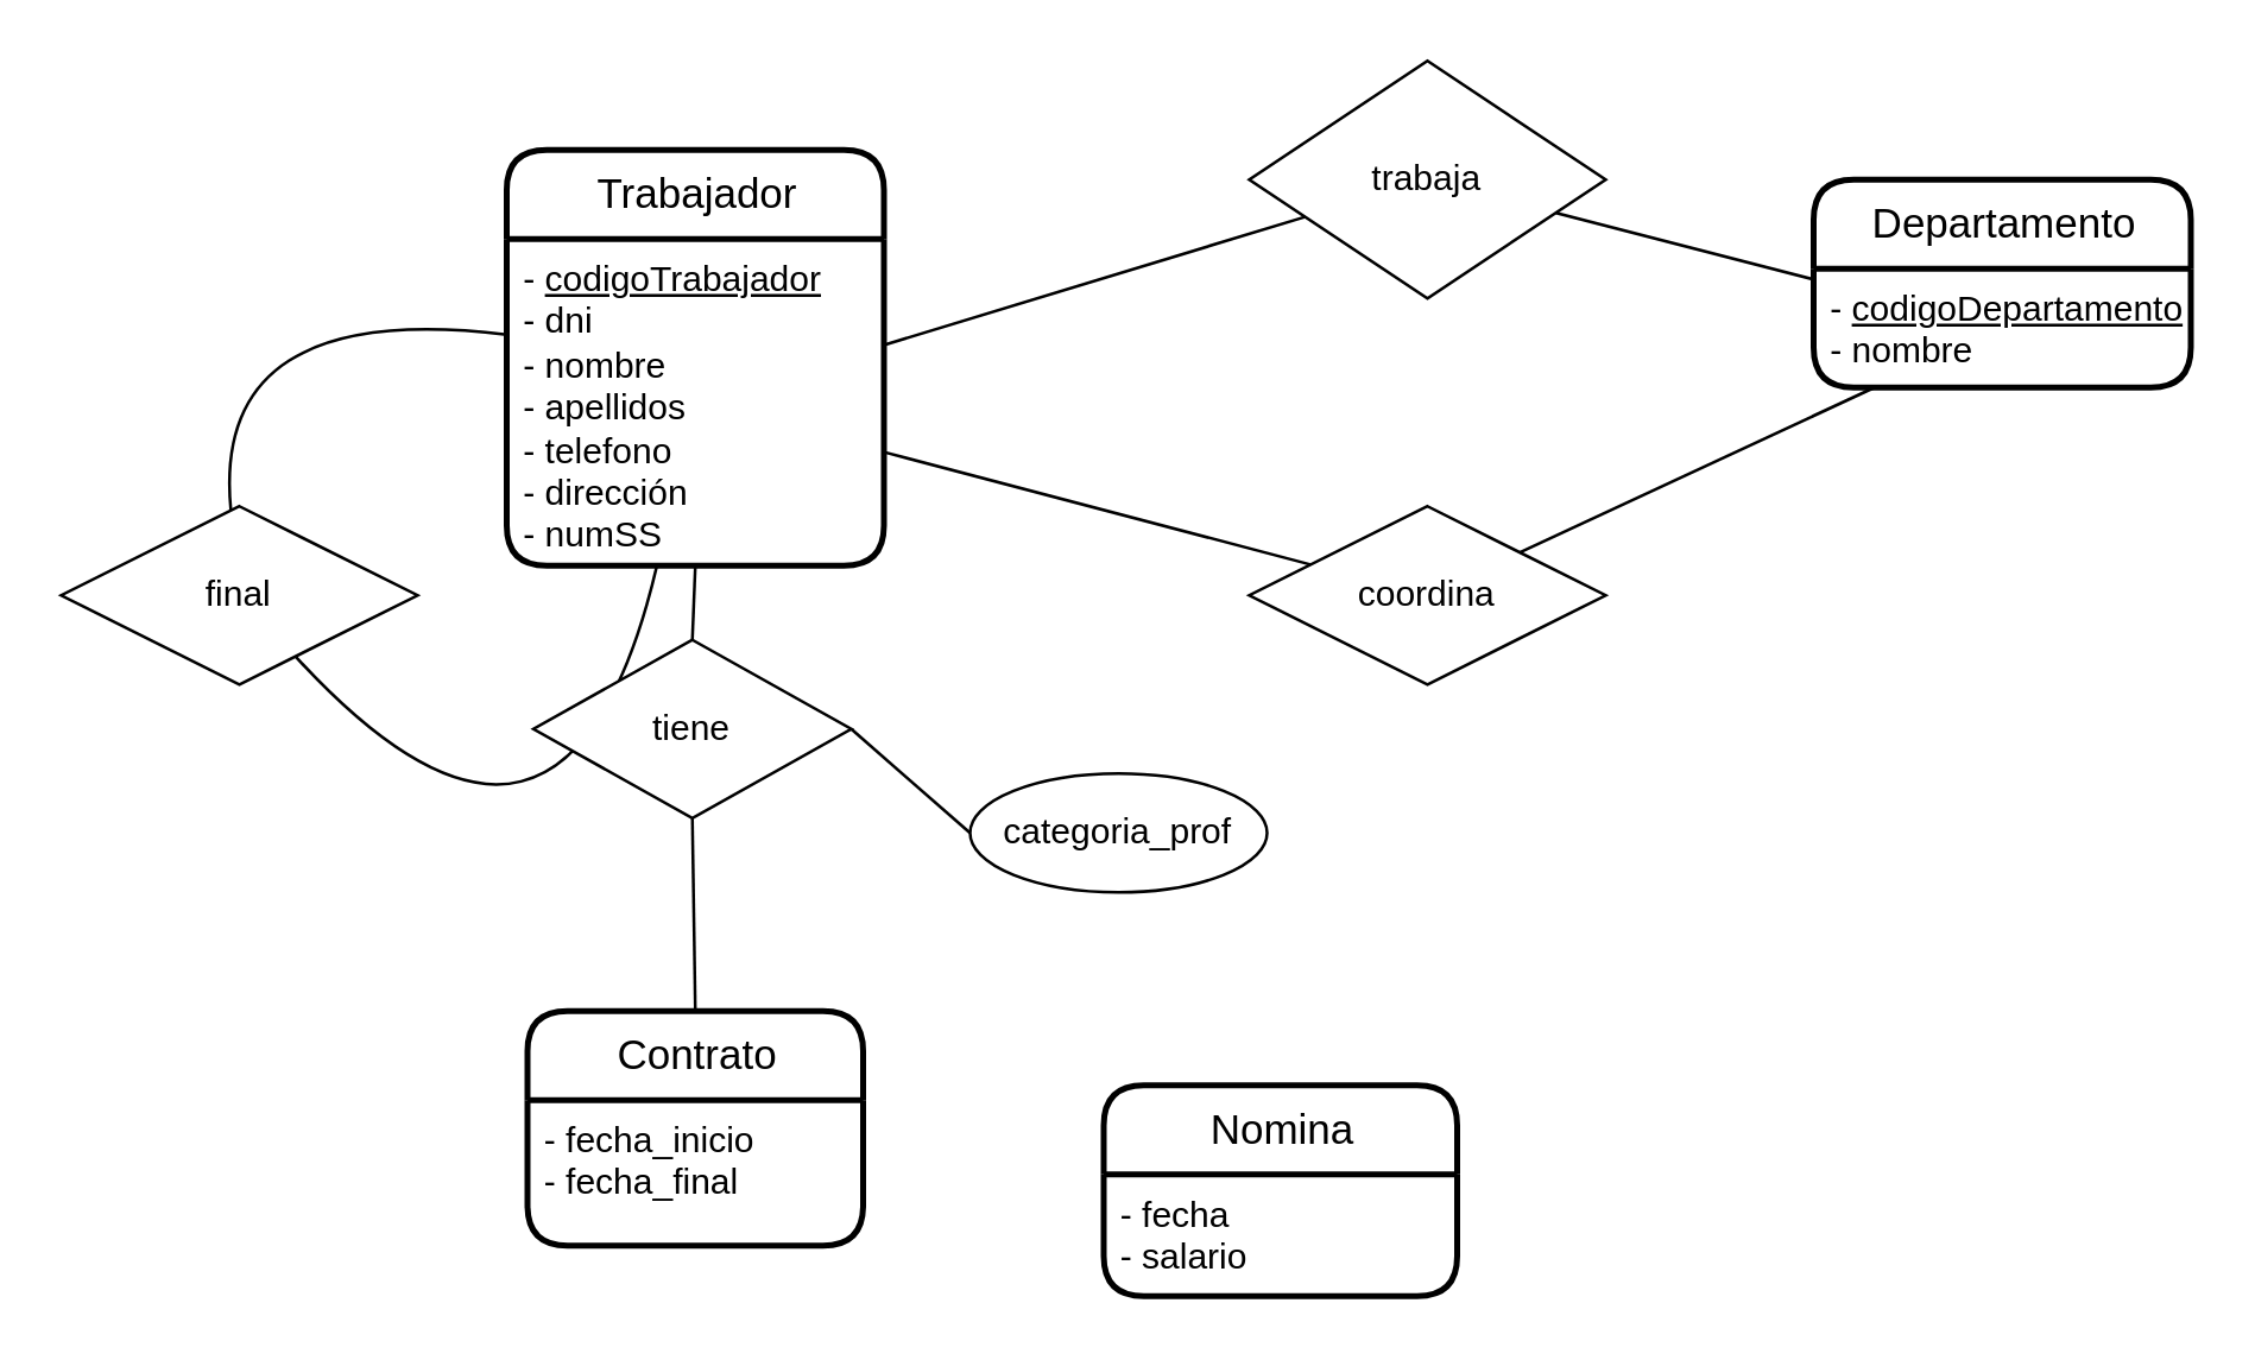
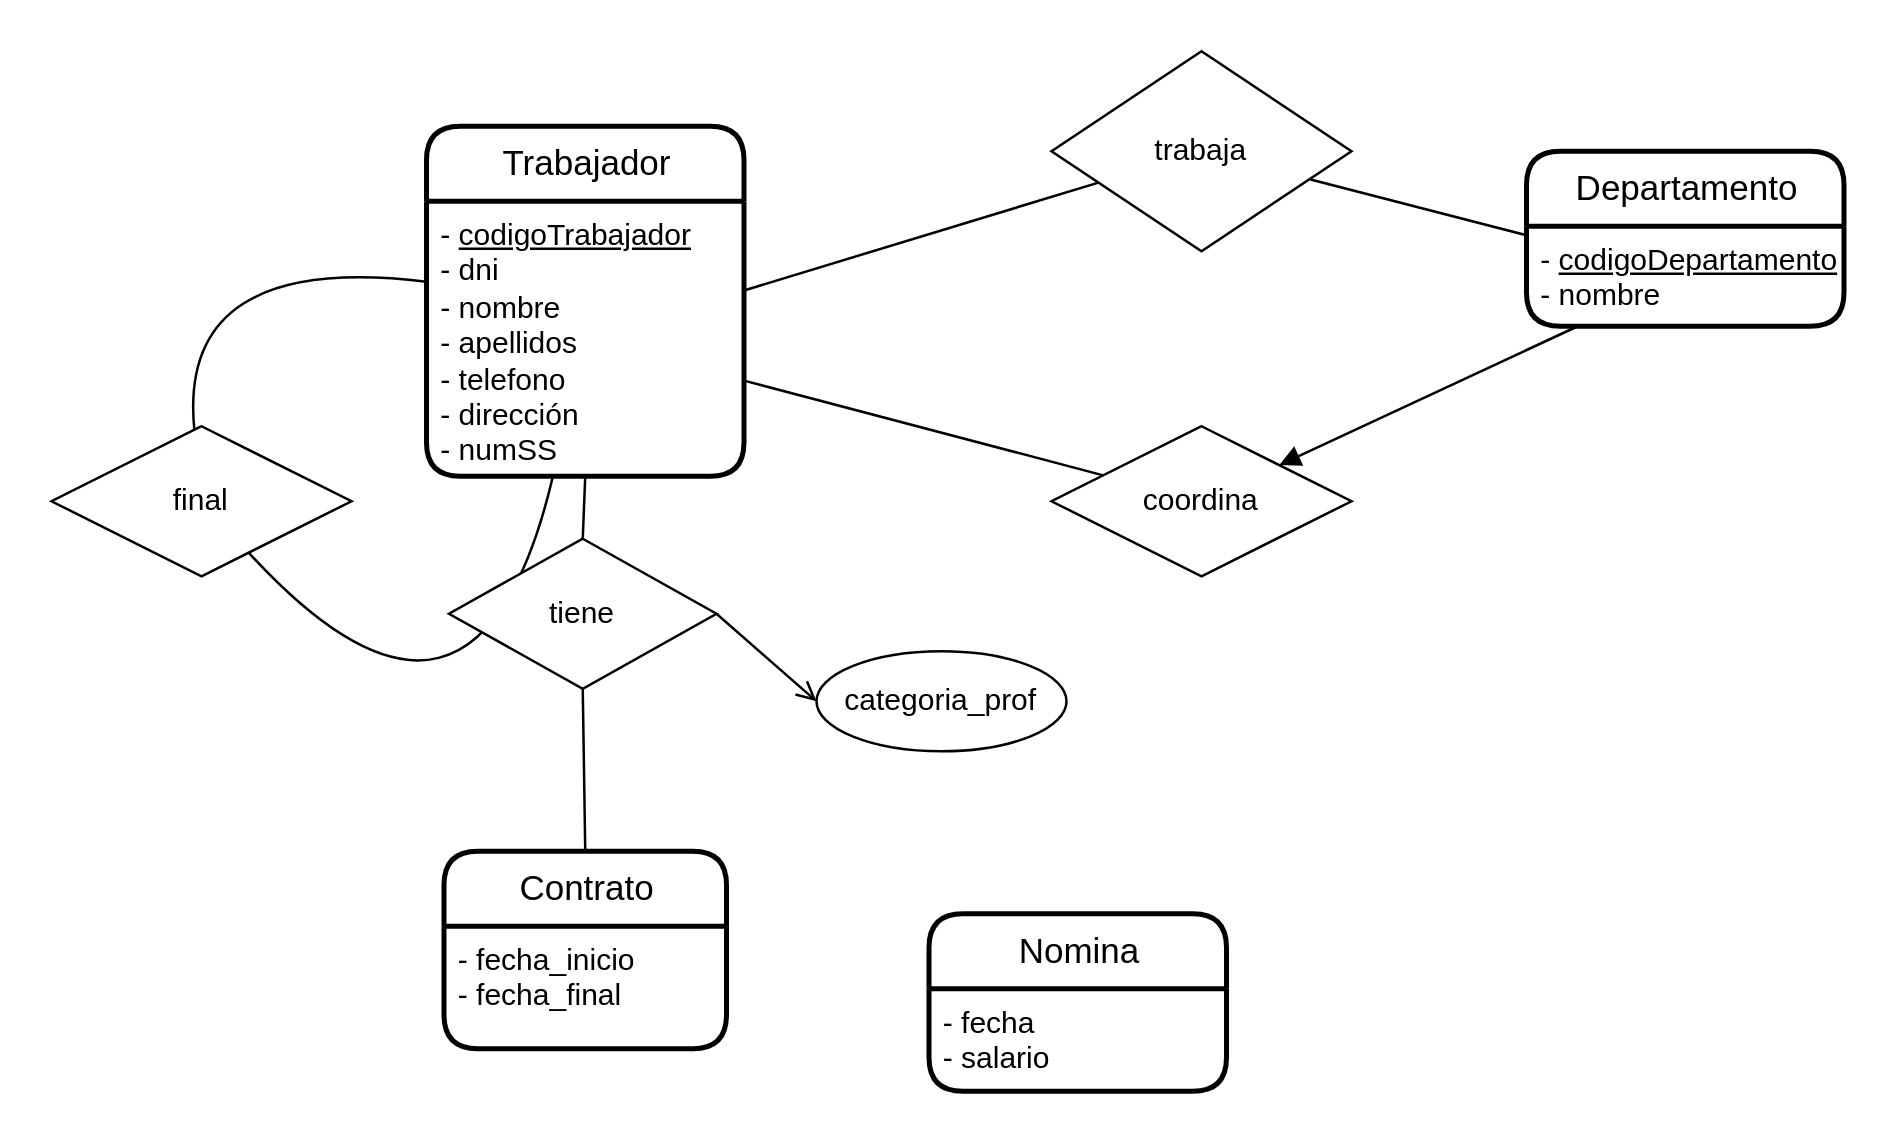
  <mxCell id="0" />
  <mxCell id="1" parent="0" />
  <mxCell id="2" value="Trabajador" style="swimlane;childLayout=stackLayout;horizontal=1;startSize=30;horizontalStack=0;rounded=1;fontSize=14;fontStyle=0;strokeWidth=2;resizeParent=0;resizeLast=1;shadow=0;dashed=0;align=center;html=1;" vertex="1" parent="1"><mxGeometry x="170" y="50" width="127" height="140" as="geometry" /></mxCell>
  <mxCell id="3" value="&lt;div&gt;- &lt;u&gt;codigoTrabajador&lt;/u&gt;&lt;/div&gt;&lt;div&gt;- dni&lt;/div&gt;&lt;div&gt;- nombre&lt;/div&gt;&lt;div&gt;- apellidos&lt;/div&gt;&lt;div&gt;- telefono&lt;/div&gt;&lt;div&gt;- dirección&lt;/div&gt;&lt;div&gt;- numSS&lt;/div&gt;&lt;div&gt;&lt;br&gt;&lt;/div&gt;" style="align=left;strokeColor=none;fillColor=none;spacingLeft=4;fontSize=12;verticalAlign=top;resizable=0;rotatable=0;part=1;html=1;" vertex="1" parent="2"><mxGeometry y="30" width="127" height="110" as="geometry" /></mxCell>
  <mxCell id="4" value="Departamento" style="swimlane;childLayout=stackLayout;horizontal=1;startSize=30;horizontalStack=0;rounded=1;fontSize=14;fontStyle=0;strokeWidth=2;resizeParent=0;resizeLast=1;shadow=0;dashed=0;align=center;html=1;" vertex="1" parent="1"><mxGeometry x="610" y="60" width="127" height="70" as="geometry" /></mxCell>
  <mxCell id="5" value="&lt;div&gt;- &lt;u&gt;codigoDepartamento&lt;/u&gt;&lt;/div&gt;&lt;div&gt;- nombre&lt;/div&gt;&lt;div&gt;&lt;br&gt;&lt;/div&gt;" style="align=left;strokeColor=none;fillColor=none;spacingLeft=4;fontSize=12;verticalAlign=top;resizable=0;rotatable=0;part=1;html=1;" vertex="1" parent="4"><mxGeometry y="30" width="127" height="40" as="geometry" /></mxCell>
  <mxCell id="6" value="coordina" style="shape=rhombus;perimeter=rhombusPerimeter;whiteSpace=wrap;html=1;align=center;" vertex="1" parent="1"><mxGeometry x="420" y="170" width="120" height="60" as="geometry" /></mxCell>
  <mxCell id="7" value="trabaja" style="shape=rhombus;perimeter=rhombusPerimeter;whiteSpace=wrap;html=1;align=center;" vertex="1" parent="1"><mxGeometry x="420" y="20" width="120" height="80" as="geometry" /></mxCell>
  <mxCell id="8" value="final" style="shape=rhombus;perimeter=rhombusPerimeter;whiteSpace=wrap;html=1;align=center;" vertex="1" parent="1"><mxGeometry x="20" y="170" width="120" height="60" as="geometry" /></mxCell>
  <mxCell id="9" value="" style="endArrow=none;html=1;rounded=0;" edge="1" parent="1" source="3" target="6"><mxGeometry relative="1" as="geometry"><mxPoint x="310" y="190" as="sourcePoint" /><mxPoint x="470" y="190" as="targetPoint" /></mxGeometry></mxCell>
- <mxCell id="10" value="" style="endArrow=none;html=1;rounded=0;" edge="1" parent="1" source="5" target="6"><mxGeometry relative="1" as="geometry"><mxPoint x="307" y="161.744" as="sourcePoint" /><mxPoint x="450.717" y="199.641" as="targetPoint" /></mxGeometry></mxCell>
+ <mxCell id="10" value="" style="endArrow=block;html=1;rounded=0;" edge="1" parent="1" source="5" target="6"><mxGeometry relative="1" as="geometry"><mxPoint x="307" y="161.744" as="sourcePoint" /><mxPoint x="450.717" y="199.641" as="targetPoint" /></mxGeometry></mxCell>
  <mxCell id="11" value="" style="endArrow=none;html=1;rounded=0;" edge="1" parent="1" source="5" target="7"><mxGeometry relative="1" as="geometry"><mxPoint x="640.5" y="140" as="sourcePoint" /><mxPoint x="521.084" y="195.542" as="targetPoint" /></mxGeometry></mxCell>
  <mxCell id="12" value="" style="endArrow=none;html=1;rounded=0;" edge="1" parent="1" source="7" target="3"><mxGeometry relative="1" as="geometry"><mxPoint x="620" y="100.31" as="sourcePoint" /><mxPoint x="527.033" y="71.483" as="targetPoint" /></mxGeometry></mxCell>
  <mxCell id="13" value="" style="endArrow=none;html=1;curved=1;" edge="1" parent="1" source="2" target="8"><mxGeometry relative="1" as="geometry"><mxPoint x="270" y="20" as="sourcePoint" /><mxPoint x="307" y="123.103" as="targetPoint" /><Array as="points"><mxPoint x="70" y="100" /></Array></mxGeometry></mxCell>
  <mxCell id="14" value="" style="endArrow=none;html=1;curved=1;" edge="1" parent="1" source="3" target="8"><mxGeometry relative="1" as="geometry"><mxPoint x="260" y="48.262" as="sourcePoint" /><mxPoint x="181.429" y="-28.256" as="targetPoint" /><Array as="points"><mxPoint x="190" y="320" /></Array></mxGeometry></mxCell>
  <mxCell id="15" value="Contrato" style="swimlane;childLayout=stackLayout;horizontal=1;startSize=30;horizontalStack=0;rounded=1;fontSize=14;fontStyle=0;strokeWidth=2;resizeParent=0;resizeLast=1;shadow=0;dashed=0;align=center;html=1;" vertex="1" parent="1"><mxGeometry x="177" y="340" width="113" height="79" as="geometry" /></mxCell>
  <mxCell id="16" value="&lt;div&gt;- fecha_inicio&lt;/div&gt;&lt;div&gt;- fecha_final&lt;br&gt;&lt;/div&gt;" style="align=left;strokeColor=none;fillColor=none;spacingLeft=4;fontSize=12;verticalAlign=top;resizable=0;rotatable=0;part=1;html=1;" vertex="1" parent="15"><mxGeometry y="30" width="113" height="49" as="geometry" /></mxCell>
  <mxCell id="17" value="Nomina" style="swimlane;childLayout=stackLayout;horizontal=1;startSize=30;horizontalStack=0;rounded=1;fontSize=14;fontStyle=0;strokeWidth=2;resizeParent=0;resizeLast=1;shadow=0;dashed=0;align=center;html=1;" vertex="1" parent="1"><mxGeometry x="371" y="365" width="119" height="71" as="geometry" /></mxCell>
  <mxCell id="18" value="&lt;div&gt;- fecha&lt;/div&gt;&lt;div&gt;- salario&lt;br&gt;&lt;/div&gt;" style="align=left;strokeColor=none;fillColor=none;spacingLeft=4;fontSize=12;verticalAlign=top;resizable=0;rotatable=0;part=1;html=1;" vertex="1" parent="17"><mxGeometry y="30" width="119" height="41" as="geometry" /></mxCell>
  <mxCell id="19" value="" style="endArrow=none;html=1;rounded=0;fontSize=12;exitX=0.5;exitY=1;exitDx=0;exitDy=0;entryX=0.5;entryY=0;entryDx=0;entryDy=0;startArrow=none;" edge="1" parent="1" source="20" target="15"><mxGeometry relative="1" as="geometry"><mxPoint x="306" y="212" as="sourcePoint" /><mxPoint x="466" y="212" as="targetPoint" /></mxGeometry></mxCell>
  <mxCell id="20" value="tiene" style="shape=rhombus;perimeter=rhombusPerimeter;whiteSpace=wrap;html=1;align=center;fontSize=12;" vertex="1" parent="1"><mxGeometry x="179" y="215" width="107" height="60" as="geometry" /></mxCell>
  <mxCell id="21" value="" style="endArrow=none;html=1;rounded=0;fontSize=12;exitX=0.5;exitY=1;exitDx=0;exitDy=0;entryX=0.5;entryY=0;entryDx=0;entryDy=0;" edge="1" parent="1" source="3" target="20"><mxGeometry relative="1" as="geometry"><mxPoint x="233.5" y="190" as="sourcePoint" /><mxPoint x="233.5" y="340" as="targetPoint" /></mxGeometry></mxCell>
- <mxCell id="22" value="" style="endArrow=none;html=1;rounded=0;fontSize=12;exitX=1;exitY=0.5;exitDx=0;exitDy=0;entryX=0;entryY=0.5;entryDx=0;entryDy=0;" edge="1" parent="1" source="20" target="23"><mxGeometry relative="1" as="geometry"><mxPoint x="306" y="212" as="sourcePoint" /><mxPoint x="334" y="270" as="targetPoint" /></mxGeometry></mxCell>
+ <mxCell id="22" value="" style="endArrow=open;html=1;rounded=0;fontSize=12;exitX=1;exitY=0.5;exitDx=0;exitDy=0;entryX=0;entryY=0.5;entryDx=0;entryDy=0;" edge="1" parent="1" source="20" target="23"><mxGeometry relative="1" as="geometry"><mxPoint x="306" y="212" as="sourcePoint" /><mxPoint x="334" y="270" as="targetPoint" /></mxGeometry></mxCell>
  <mxCell id="23" value="categoria_prof" style="ellipse;whiteSpace=wrap;html=1;align=center;fontSize=12;" vertex="1" parent="1"><mxGeometry x="326" y="260" width="100" height="40" as="geometry" /></mxCell>
